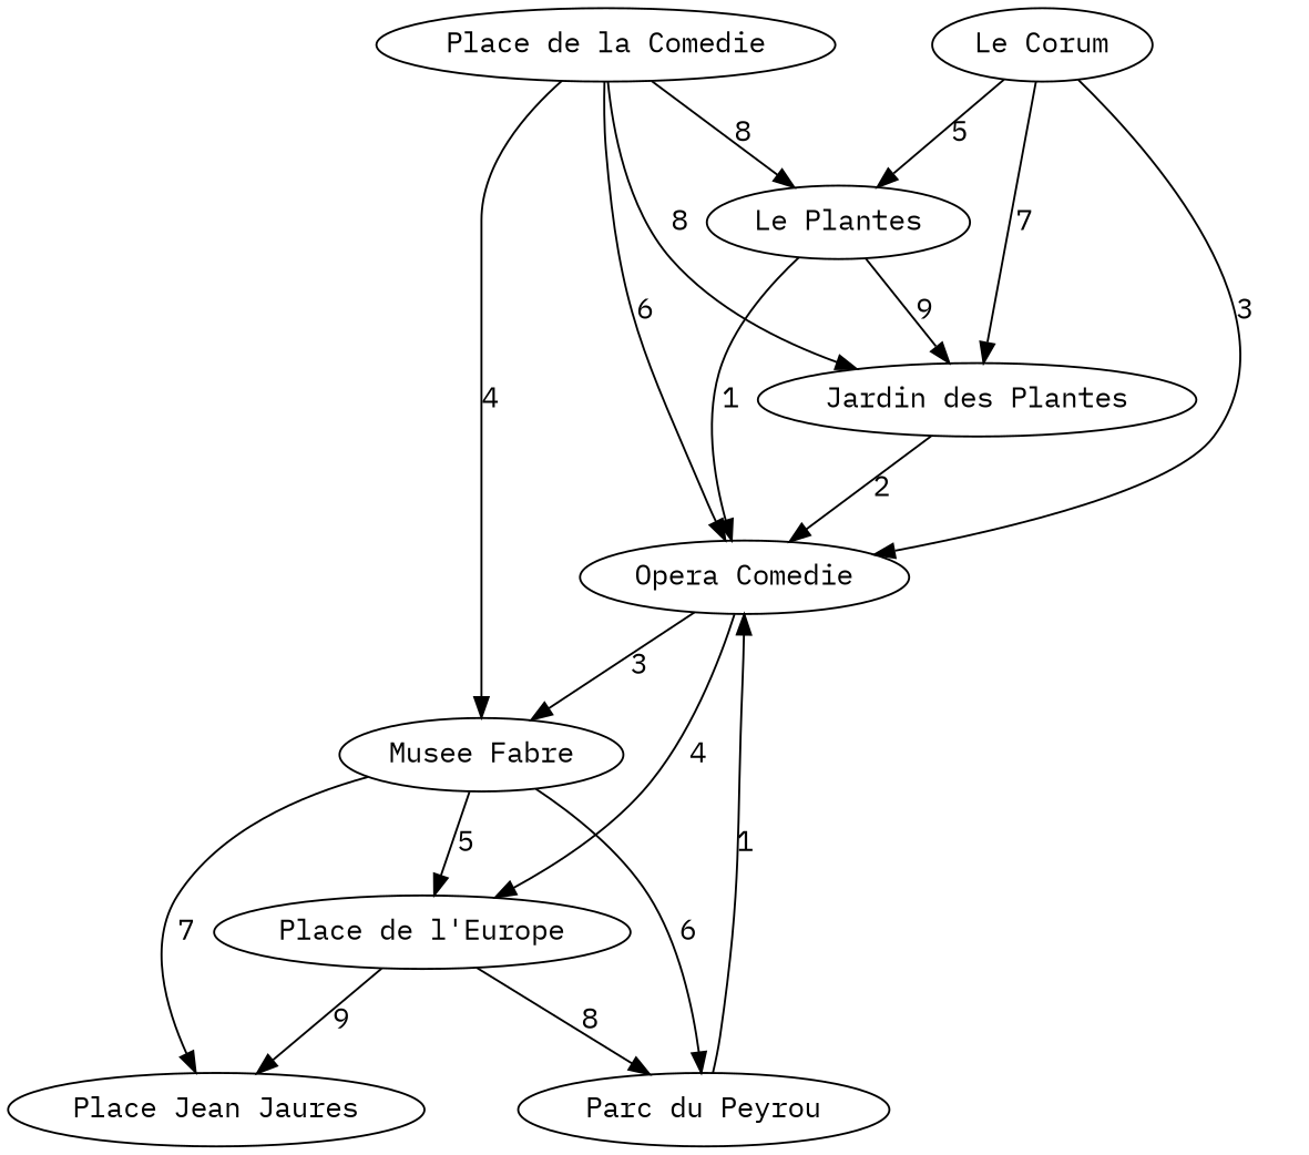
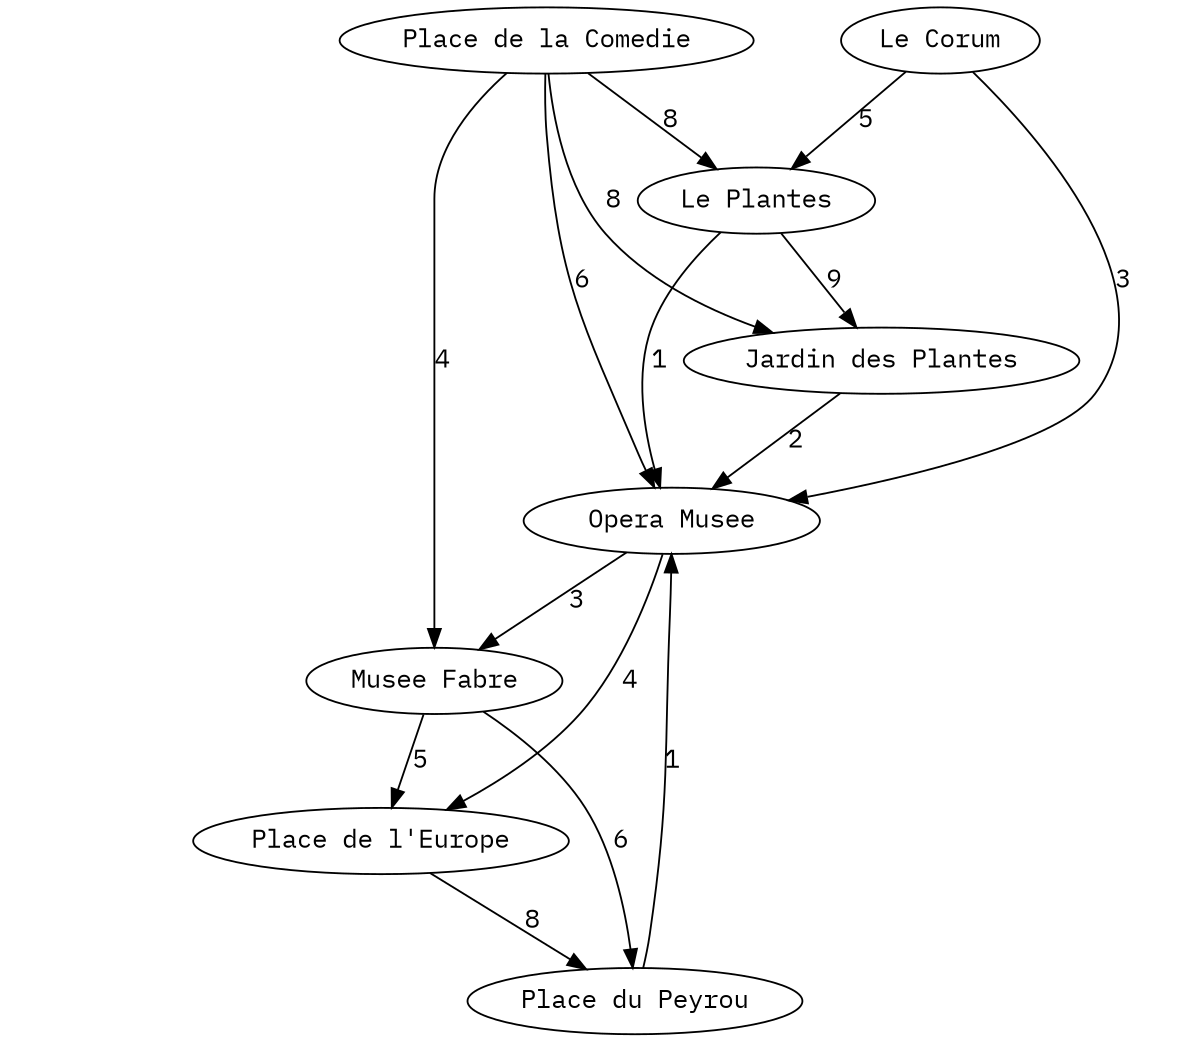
  digraph {
    fontname="IBM Plex Mono"
    node [fontname="IBM Plex Mono"]
    edge [fontname="IBM Plex Mono"]
    n1 [label="Place de la Comedie"]
    n2 [label="Le Plantes"]
    n3 [label="Jardin des Plantes"]
-   n4 [label="Opera Comedie"]
+   n4 [label="Opera Musee"]
    n5 [label="Musee Fabre"]
    n6 [label="Le Corum"]
    n7 [label="Place de l'Europe"]
-   n8 [label="Parc du Peyrou"]
-   n9 [label="Place Jean Jaures"]
+   n8 [label="Place du Peyrou"]
    n1 -> n2 [label=8]
    n1 -> n3 [label=8]
    n1 -> n4 [label=6]
    n1 -> n5 [label=4]
    n2 -> n3 [label=9]
    n2 -> n4 [label=1]
    n3 -> n4 [label=2]
    n4 -> n5 [label=3]
    n4 -> n7 [label=4]
    n5 -> n7 [label=5]
    n5 -> n8 [label=6]
-   n5 -> n9 [label=7]
    n6 -> n2 [label=5]
-   n6 -> n3 [label=7]
    n6 -> n4 [label=3]
    n7 -> n8 [label=8]
-   n7 -> n9 [label=9]
    n8 -> n4 [label=1]
  }
